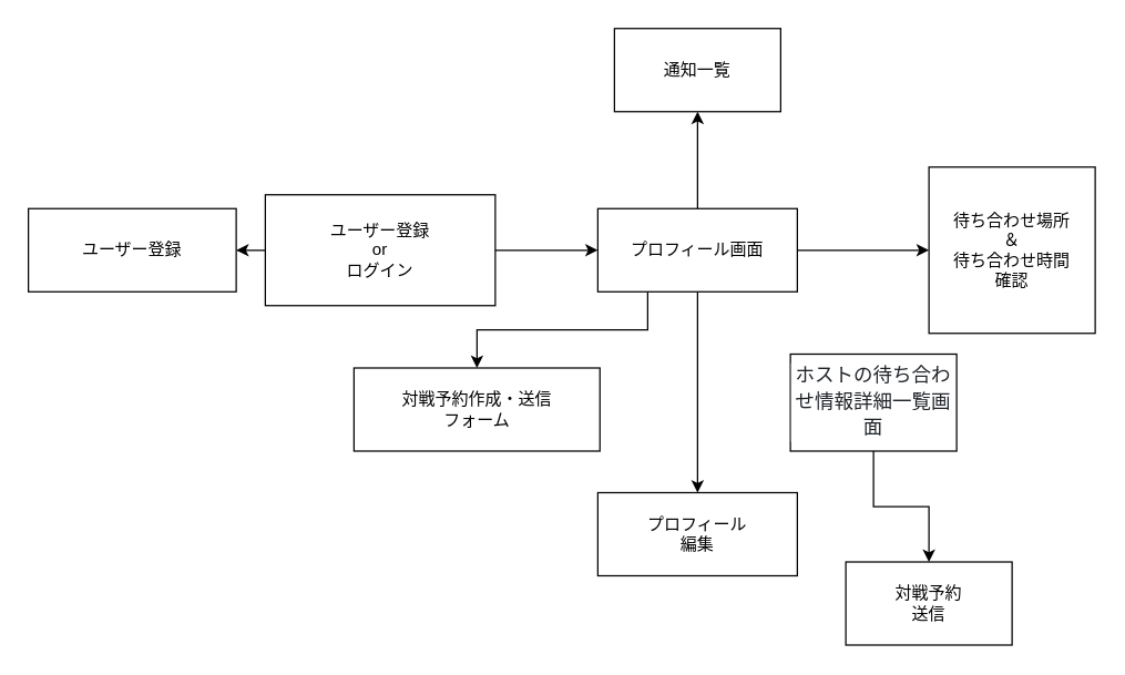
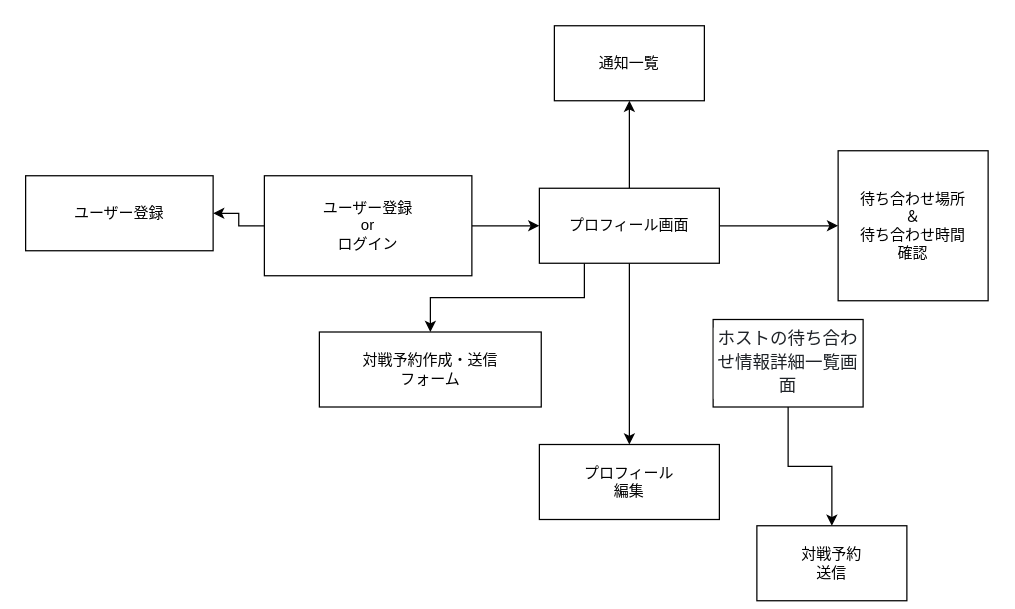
  <mxCell id="0" />
  <mxCell id="1" parent="0" />
  <mxCell id="2" style="edgeStyle=orthogonalEdgeStyle;rounded=0;orthogonalLoop=1;jettySize=auto;html=1;" edge="1" parent="1" source="4" target="5"><mxGeometry relative="1" as="geometry" /></mxCell>
  <mxCell id="3" style="edgeStyle=orthogonalEdgeStyle;rounded=0;orthogonalLoop=1;jettySize=auto;html=1;exitX=1;exitY=0.5;exitDx=0;exitDy=0;" edge="1" parent="1" source="4" target="10"><mxGeometry relative="1" as="geometry"><mxPoint x="425" y="180" as="targetPoint" /></mxGeometry></mxCell>
- <mxCell id="4" value="ユーザー登録&lt;br&gt;or&lt;br&gt;ログイン" style="rounded=0;whiteSpace=wrap;html=1;" vertex="1" parent="1"><mxGeometry x="191" y="140" width="166" height="80" as="geometry" /></mxCell>
- <mxCell id="5" value="ユーザー登録" style="rounded=0;whiteSpace=wrap;html=1;" vertex="1" parent="1"><mxGeometry x="20" y="150" width="150" height="60" as="geometry" /></mxCell>
+ <mxCell id="4" value="ユーザー登録&lt;br&gt;or&lt;br&gt;ログイン" style="rounded=0;whiteSpace=wrap;html=1;" vertex="1" parent="1"><mxGeometry x="211" y="140" width="166" height="80" as="geometry" /></mxCell>
+ <mxCell id="5" value="ユーザー登録" style="rounded=0;whiteSpace=wrap;html=1;" vertex="1" parent="1"><mxGeometry x="20" y="140" width="150" height="60" as="geometry" /></mxCell>
  <mxCell id="6" style="edgeStyle=orthogonalEdgeStyle;rounded=0;orthogonalLoop=1;jettySize=auto;html=1;exitX=0.5;exitY=1;exitDx=0;exitDy=0;" edge="1" parent="1" source="10" target="14"><mxGeometry relative="1" as="geometry" /></mxCell>
  <mxCell id="7" style="edgeStyle=orthogonalEdgeStyle;rounded=0;orthogonalLoop=1;jettySize=auto;html=1;exitX=0.25;exitY=1;exitDx=0;exitDy=0;" edge="1" parent="1" source="10" target="11"><mxGeometry relative="1" as="geometry" /></mxCell>
  <mxCell id="8" style="edgeStyle=orthogonalEdgeStyle;rounded=0;orthogonalLoop=1;jettySize=auto;html=1;exitX=1;exitY=0.5;exitDx=0;exitDy=0;" edge="1" parent="1" source="10" target="16"><mxGeometry relative="1" as="geometry" /></mxCell>
  <mxCell id="9" style="edgeStyle=orthogonalEdgeStyle;rounded=0;orthogonalLoop=1;jettySize=auto;html=1;exitX=0.5;exitY=0;exitDx=0;exitDy=0;entryX=0.5;entryY=1;entryDx=0;entryDy=0;" edge="1" parent="1" source="10" target="17"><mxGeometry relative="1" as="geometry" /></mxCell>
  <mxCell id="10" value="プロフィール画面" style="rounded=0;whiteSpace=wrap;html=1;" vertex="1" parent="1"><mxGeometry x="431" y="150" width="144" height="60" as="geometry" /></mxCell>
  <mxCell id="11" value="対戦予約作成・送信&lt;br&gt;フォーム" style="rounded=0;whiteSpace=wrap;html=1;" vertex="1" parent="1"><mxGeometry x="255" y="265" width="177.5" height="60" as="geometry" /></mxCell>
  <mxCell id="12" style="edgeStyle=orthogonalEdgeStyle;rounded=0;orthogonalLoop=1;jettySize=auto;html=1;exitX=0.5;exitY=1;exitDx=0;exitDy=0;" edge="1" parent="1" source="13" target="15"><mxGeometry relative="1" as="geometry" /></mxCell>
  <mxCell id="13" value="&lt;div style=&quot;color: rgb(31, 35, 40); background-color: rgb(255, 255, 255); font-family: &amp;quot;Ricty Diminished&amp;quot;, Consolas, &amp;quot;Courier New&amp;quot;, monospace; font-size: 14px; line-height: 19px;&quot;&gt;ホストの待ち合わせ情報詳細一覧画面&lt;/div&gt;" style="rounded=0;whiteSpace=wrap;html=1;" vertex="1" parent="1"><mxGeometry x="570" y="255" width="120" height="70" as="geometry" /></mxCell>
  <mxCell id="14" value="プロフィール&lt;br&gt;編集" style="rounded=0;whiteSpace=wrap;html=1;" vertex="1" parent="1"><mxGeometry x="431" y="355" width="144" height="60" as="geometry" /></mxCell>
- <mxCell id="15" value="対戦予約&lt;br&gt;送信" style="rounded=0;whiteSpace=wrap;html=1;" vertex="1" parent="1"><mxGeometry x="610" y="405" width="120" height="60" as="geometry" /></mxCell>
+ <mxCell id="15" value="対戦予約&lt;br&gt;送信" style="rounded=0;whiteSpace=wrap;html=1;" vertex="1" parent="1"><mxGeometry x="605" y="420" width="120" height="60" as="geometry" /></mxCell>
  <mxCell id="16" value="待ち合わせ場所&lt;br&gt;＆&lt;br&gt;待ち合わせ時間&lt;br&gt;確認&lt;br&gt;" style="rounded=0;whiteSpace=wrap;html=1;" vertex="1" parent="1"><mxGeometry x="670" y="120" width="120" height="120" as="geometry" /></mxCell>
  <mxCell id="17" value="通知一覧" style="rounded=0;whiteSpace=wrap;html=1;" vertex="1" parent="1"><mxGeometry x="443" y="20" width="120" height="60" as="geometry" /></mxCell>
